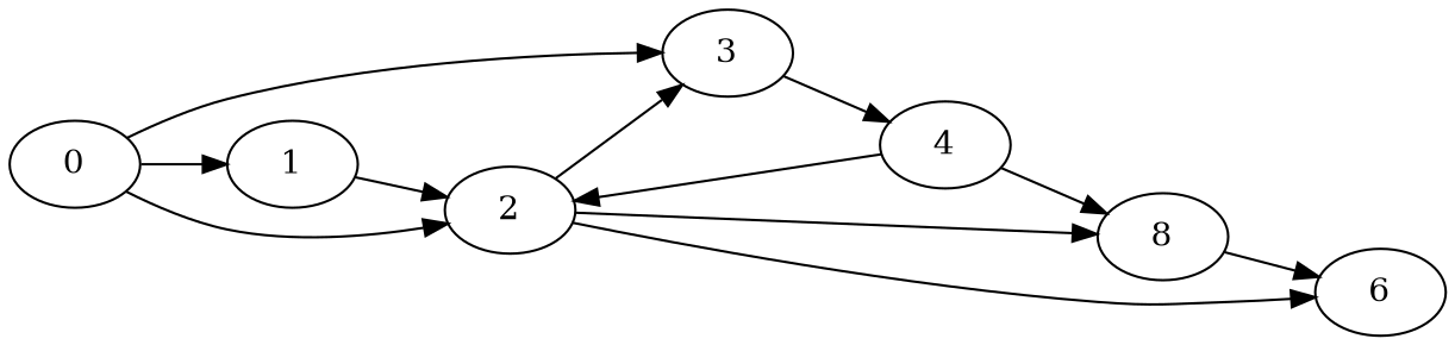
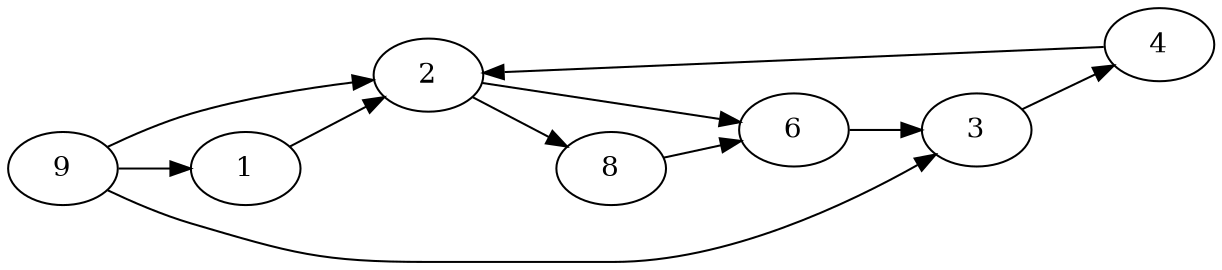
  digraph {
    rankdir=LR
-   0
+   0 [label=9]
    2
    1
    3
    6
    n6 [label=8]
    4
    0 -> 2
    0 -> 1
    0 -> 3
-   2 -> 3
+   6 -> 3
    2 -> 6
    2 -> n6
    1 -> 2
    3 -> 4
    n6 -> 6
    4 -> 2
-   4 -> n6
  }
